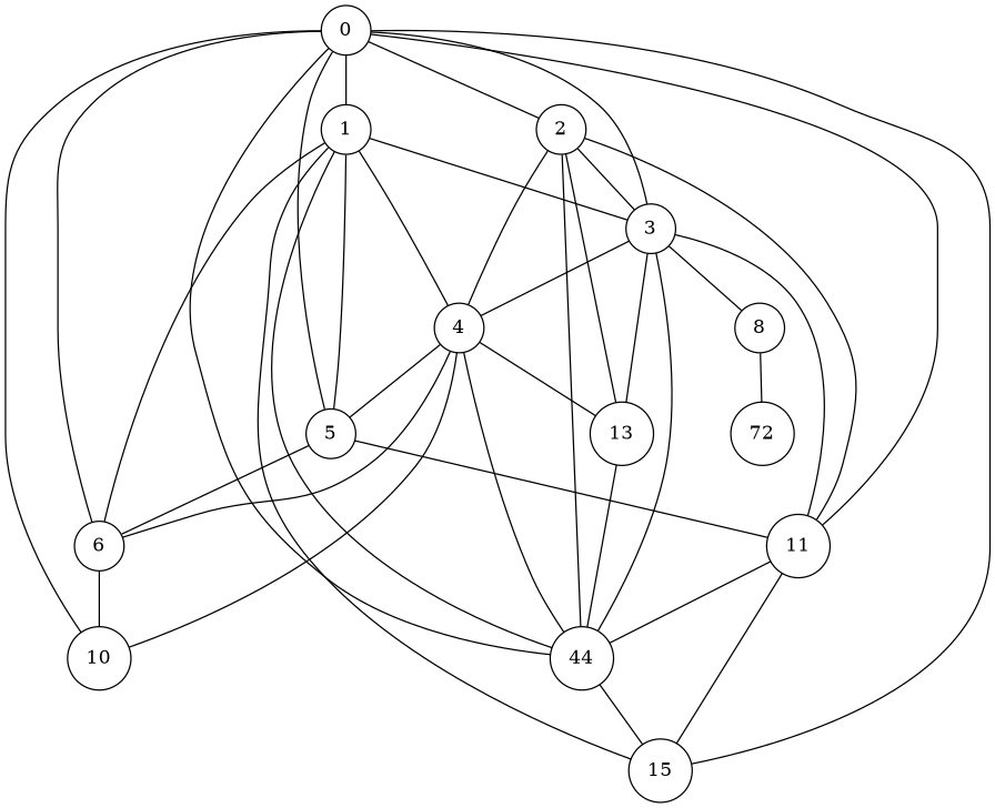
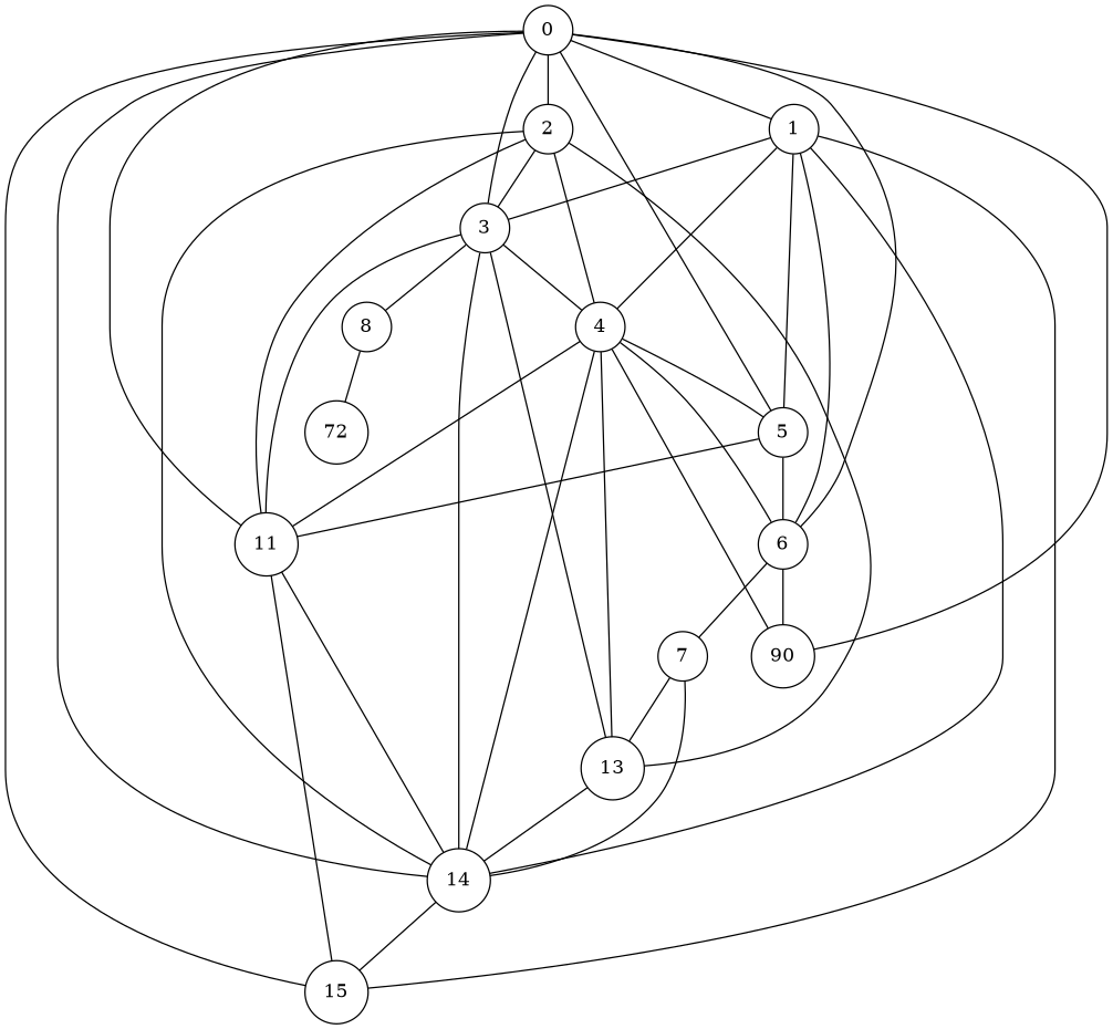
  graph {
    node [shape=circle]
    0
    1
    2
    3
    5
    6
-   10
+   10 [label=90]
    11
-   14 [label=44]
+   14
    15
    4
    13
    8
+   7
    n15 [label=72]
    0 -- 1
    0 -- 2
    0 -- 3
    0 -- 5
    0 -- 6
    0 -- 10
    0 -- 11
    0 -- 14
    0 -- 15
    1 -- 3
    1 -- 5
    1 -- 6
    1 -- 14
    1 -- 15
    1 -- 4
    2 -- 3
    2 -- 11
    2 -- 14
    2 -- 4
    2 -- 13
    3 -- 11
    3 -- 14
    3 -- 4
    3 -- 13
    3 -- 8
    5 -- 6
    5 -- 11
    6 -- 10
+   6 -- 7
    11 -- 14
    11 -- 15
    14 -- 15
    4 -- 5
    4 -- 6
    4 -- 10
+   4 -- 11
    4 -- 14
    4 -- 13
    13 -- 14
    8 -- n15
+   7 -- 14
+   7 -- 13
  }
